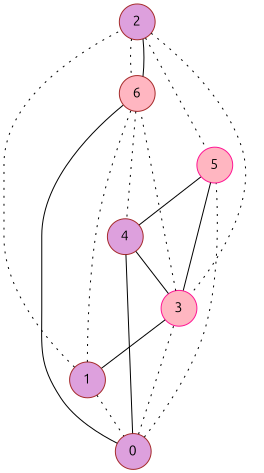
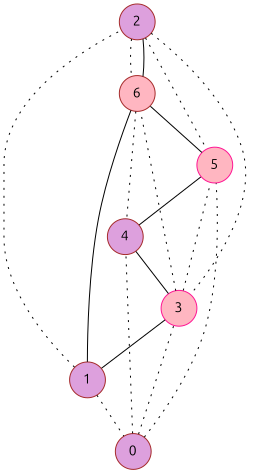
  digraph {
    fontname=Ubuntu
    node [color=brown fillcolor=plum fontname=Ubuntu shape=circle style=filled]
    edge [dir=none fontname=Ubuntu style=dotted]
    2
    6 [fillcolor=lightpink]
    5 [color=deeppink fillcolor=lightpink]
    3 [color=deeppink fillcolor=lightpink]
    1
    4
    0
    subgraph sub_1 {
      2
      6
      5
      3
      1
      4
      0
    }
    2 -> 6
    2 -> 6 [style=""]
    2 -> 5
    2 -> 3
-   6 -> 0 [style=""]
+   6 -> 5 [style=""]
    6 -> 4
    5 -> 4 [style=""]
    3 -> 6
-   3 -> 5 [style=solid]
+   3 -> 5
    3 -> 1 [style=""]
    1 -> 2
-   1 -> 6
+   1 -> 6 [style=solid]
    1 -> 0
    4 -> 3 [style=""]
    0 -> 5
    0 -> 3
-   0 -> 4 [style=solid]
+   0 -> 4
  }
